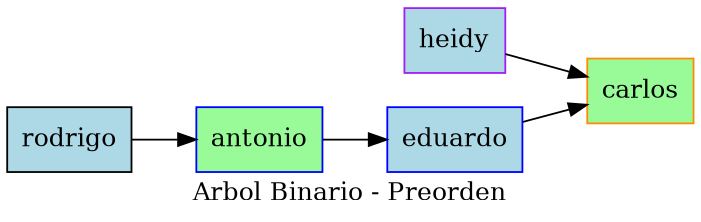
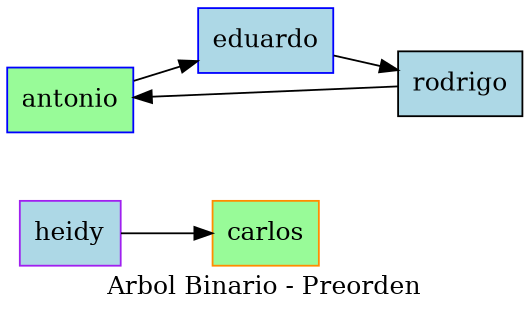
  digraph {
    label=" Arbol Binario - Preorden "
    rankdir=LR
    node [color=blue fillcolor=lightblue shape=record style=filled]
    n1 [color=purple label=heidy]
    n2 [color=darkorange fillcolor=palegreen label=carlos]
    n3 [fillcolor=palegreen label=antonio]
    n4 [label=eduardo]
    n5 [color=black label=rodrigo]
    n1 -> n2
    n3 -> n4
-   n4 -> n2
+   n4 -> n5
    n5 -> n3
  }
